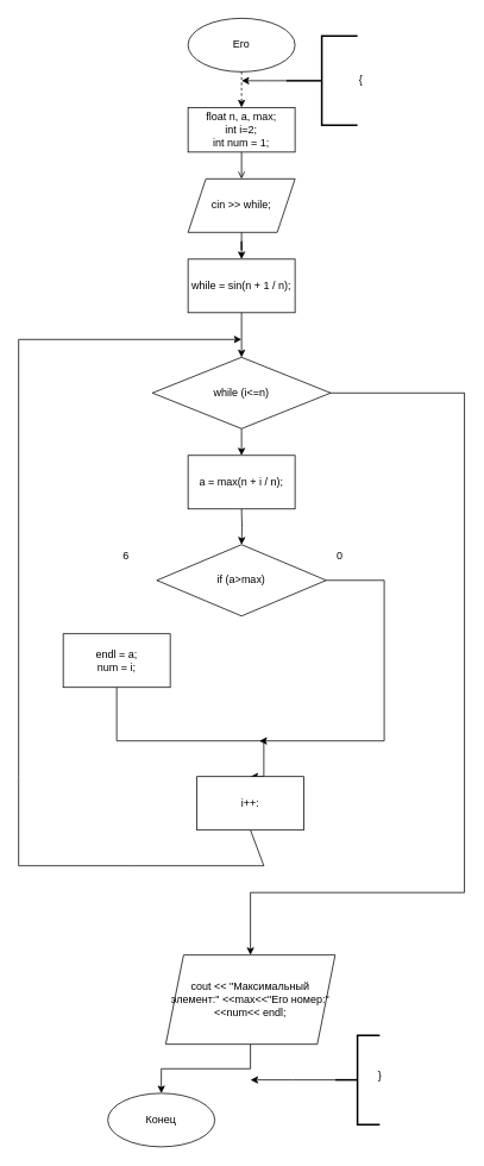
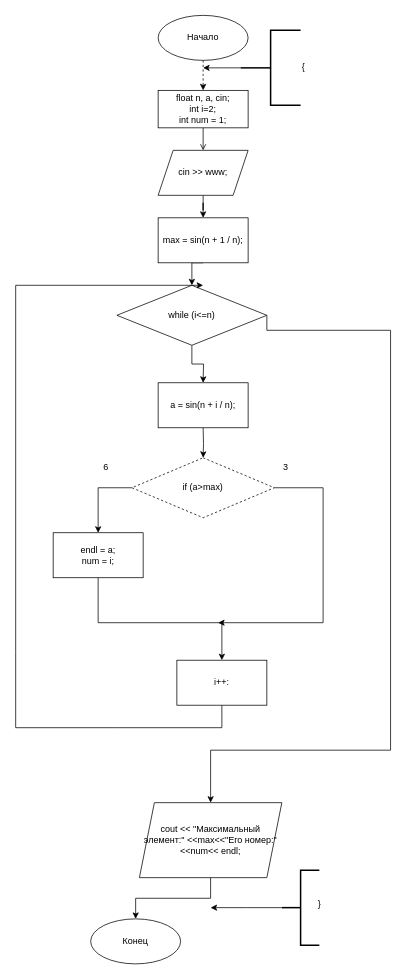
  <mxCell id="0" />
  <mxCell id="1" parent="0" />
  <mxCell id="2" style="edgeStyle=orthogonalEdgeStyle;rounded=0;orthogonalLoop=1;jettySize=auto;html=1;exitX=0.5;exitY=1;exitDx=0;exitDy=0;entryX=0.5;entryY=0;entryDx=0;entryDy=0;dashed=1;" edge="1" parent="1" source="3" target="5"><mxGeometry relative="1" as="geometry"><Array as="points"><mxPoint x="270" y="100" /><mxPoint x="270" y="100" /></Array></mxGeometry></mxCell>
- <mxCell id="3" value="Его" style="ellipse;whiteSpace=wrap;html=1;" vertex="1" parent="1"><mxGeometry x="210" y="20" width="120" height="60" as="geometry" /></mxCell>
+ <mxCell id="3" value="Начало" style="ellipse;whiteSpace=wrap;html=1;" vertex="1" parent="1"><mxGeometry x="210" y="20" width="120" height="60" as="geometry" /></mxCell>
  <mxCell id="4" style="edgeStyle=orthogonalEdgeStyle;rounded=0;orthogonalLoop=1;jettySize=auto;html=1;exitX=0.5;exitY=1;exitDx=0;exitDy=0;entryX=0.5;entryY=0;entryDx=0;entryDy=0;endArrow=open;" edge="1" parent="1" source="5" target="9"><mxGeometry relative="1" as="geometry" /></mxCell>
- <mxCell id="5" value="&lt;div&gt;float n, a, max;&lt;/div&gt;&lt;div&gt;int i=2;&lt;/div&gt;&lt;div&gt;int num = 1;&lt;/div&gt;" style="rounded=0;whiteSpace=wrap;html=1;" vertex="1" parent="1"><mxGeometry x="210" y="120" width="120" height="50" as="geometry" /></mxCell>
+ <mxCell id="5" value="&lt;div&gt;float n, a, cin;&lt;/div&gt;&lt;div&gt;int i=2;&lt;/div&gt;&lt;div&gt;int num = 1;&lt;/div&gt;" style="rounded=0;whiteSpace=wrap;html=1;" vertex="1" parent="1"><mxGeometry x="210" y="120" width="120" height="50" as="geometry" /></mxCell>
  <mxCell id="6" style="edgeStyle=orthogonalEdgeStyle;rounded=0;orthogonalLoop=1;jettySize=auto;html=1;exitX=0;exitY=0.5;exitDx=0;exitDy=0;exitPerimeter=0;" edge="1" parent="1" source="7"><mxGeometry relative="1" as="geometry"><mxPoint x="270" y="90" as="targetPoint" /></mxGeometry></mxCell>
  <mxCell id="7" value="{" style="strokeWidth=2;html=1;shape=mxgraph.flowchart.annotation_2;align=left;labelPosition=right;pointerEvents=1;" vertex="1" parent="1"><mxGeometry x="320" y="40" width="80" height="100" as="geometry" /></mxCell>
  <mxCell id="8" style="edgeStyle=orthogonalEdgeStyle;rounded=0;orthogonalLoop=1;jettySize=auto;html=1;exitX=0.5;exitY=1;exitDx=0;exitDy=0;" edge="1" parent="1" source="9" target="28"><mxGeometry relative="1" as="geometry" /></mxCell>
- <mxCell id="9" value="cin &amp;gt;&amp;gt; while;" style="shape=parallelogram;perimeter=parallelogramPerimeter;whiteSpace=wrap;html=1;fixedSize=1;" vertex="1" parent="1"><mxGeometry x="210" y="200" width="120" height="60" as="geometry" /></mxCell>
+ <mxCell id="9" value="cin &amp;gt;&amp;gt; www;" style="shape=parallelogram;perimeter=parallelogramPerimeter;whiteSpace=wrap;html=1;fixedSize=1;" vertex="1" parent="1"><mxGeometry x="210" y="200" width="120" height="60" as="geometry" /></mxCell>
  <mxCell id="10" style="edgeStyle=orthogonalEdgeStyle;rounded=0;orthogonalLoop=1;jettySize=auto;html=1;exitX=0.5;exitY=1;exitDx=0;exitDy=0;entryX=0.5;entryY=0;entryDx=0;entryDy=0;" edge="1" parent="1" source="12"><mxGeometry relative="1" as="geometry"><mxPoint x="270" y="510" as="targetPoint" /></mxGeometry></mxCell>
  <mxCell id="11" style="edgeStyle=orthogonalEdgeStyle;rounded=0;orthogonalLoop=1;jettySize=auto;html=1;exitX=1;exitY=0.5;exitDx=0;exitDy=0;entryX=0.5;entryY=0;entryDx=0;entryDy=0;" edge="1" parent="1" source="12" target="31"><mxGeometry relative="1" as="geometry"><mxPoint x="275" y="1062" as="targetPoint" /><Array as="points"><mxPoint x="520" y="440" /><mxPoint x="520" y="1000" /><mxPoint x="280" y="1000" /></Array></mxGeometry></mxCell>
- <mxCell id="12" value="while (i&amp;lt;=n)" style="rhombus;whiteSpace=wrap;html=1;" vertex="1" parent="1"><mxGeometry x="170" y="400" width="200" height="80" as="geometry" /></mxCell>
+ <mxCell id="12" value="while (i&amp;lt;=n)" style="rhombus;whiteSpace=wrap;html=1;" vertex="1" parent="1"><mxGeometry x="155" y="380" width="200" height="80" as="geometry" /></mxCell>
  <mxCell id="13" value="" style="edgeStyle=orthogonalEdgeStyle;rounded=0;orthogonalLoop=1;jettySize=auto;html=1;" edge="1" parent="1" target="16"><mxGeometry relative="1" as="geometry"><mxPoint x="270" y="570" as="sourcePoint" /></mxGeometry></mxCell>
+ <mxCell id="14" style="edgeStyle=orthogonalEdgeStyle;rounded=0;orthogonalLoop=1;jettySize=auto;html=1;exitX=0;exitY=0.5;exitDx=0;exitDy=0;entryX=0.5;entryY=0;entryDx=0;entryDy=0;" edge="1" parent="1" source="16" target="18"><mxGeometry relative="1" as="geometry" /></mxCell>
  <mxCell id="15" style="edgeStyle=orthogonalEdgeStyle;rounded=0;orthogonalLoop=1;jettySize=auto;html=1;exitX=1;exitY=0.5;exitDx=0;exitDy=0;" edge="1" parent="1" source="16"><mxGeometry relative="1" as="geometry"><mxPoint x="290" y="830" as="targetPoint" /><Array as="points"><mxPoint x="430" y="650" /><mxPoint x="430" y="830" /></Array></mxGeometry></mxCell>
- <mxCell id="16" value="if (a&amp;gt;max)" style="rhombus;whiteSpace=wrap;html=1;" vertex="1" parent="1"><mxGeometry x="175" y="610" width="190" height="80" as="geometry" /></mxCell>
+ <mxCell id="16" value="if (a&amp;gt;max)" style="rhombus;whiteSpace=wrap;html=1;dashed=1;" vertex="1" parent="1"><mxGeometry x="175" y="610" width="190" height="80" as="geometry" /></mxCell>
  <mxCell id="17" style="edgeStyle=orthogonalEdgeStyle;rounded=0;orthogonalLoop=1;jettySize=auto;html=1;exitX=0.5;exitY=1;exitDx=0;exitDy=0;entryX=0.5;entryY=0;entryDx=0;entryDy=0;" edge="1" parent="1" source="18" target="25"><mxGeometry relative="1" as="geometry"><mxPoint x="290" y="830" as="targetPoint" /><Array as="points"><mxPoint x="130" y="830" /><mxPoint x="295" y="830" /></Array></mxGeometry></mxCell>
  <mxCell id="18" value="&lt;div&gt;endl = a;&lt;/div&gt;&lt;div&gt;num = i;&lt;/div&gt;" style="rounded=0;whiteSpace=wrap;html=1;" vertex="1" parent="1"><mxGeometry x="70" y="710" width="120" height="60" as="geometry" /></mxCell>
  <mxCell id="19" value="6" style="text;html=1;align=center;verticalAlign=middle;resizable=0;points=[];autosize=1;strokeColor=none;fillColor=none;" vertex="1" parent="1"><mxGeometry x="125" y="608" width="30" height="30" as="geometry" /></mxCell>
  <mxCell id="20" value="" style="endArrow=classic;html=1;rounded=0;exitX=0.5;exitY=1;exitDx=0;exitDy=0;" edge="1" parent="1" source="25"><mxGeometry width="50" height="50" relative="1" as="geometry"><mxPoint x="330" y="930" as="sourcePoint" /><mxPoint x="270" y="380" as="targetPoint" /><Array as="points"><mxPoint x="295" y="970" /><mxPoint x="150" y="970" /><mxPoint x="20" y="970" /><mxPoint x="20" y="870" /><mxPoint x="20" y="380" /></Array></mxGeometry></mxCell>
  <mxCell id="21" value="Конец" style="ellipse;whiteSpace=wrap;html=1;" vertex="1" parent="1"><mxGeometry x="120" y="1225" width="120" height="60" as="geometry" /></mxCell>
  <mxCell id="22" style="edgeStyle=orthogonalEdgeStyle;rounded=0;orthogonalLoop=1;jettySize=auto;html=1;exitX=0;exitY=0.5;exitDx=0;exitDy=0;exitPerimeter=0;" edge="1" parent="1" source="23"><mxGeometry relative="1" as="geometry"><mxPoint x="280" y="1210" as="targetPoint" /></mxGeometry></mxCell>
  <mxCell id="23" value="" style="strokeWidth=2;html=1;shape=mxgraph.flowchart.annotation_2;align=left;labelPosition=right;pointerEvents=1;" vertex="1" parent="1"><mxGeometry x="375" y="1160" width="50" height="100" as="geometry" /></mxCell>
  <mxCell id="24" value="}" style="text;html=1;align=center;verticalAlign=middle;resizable=0;points=[];autosize=1;strokeColor=none;fillColor=none;" vertex="1" parent="1"><mxGeometry x="410" y="1190" width="30" height="30" as="geometry" /></mxCell>
- <mxCell id="25" value="i++:" style="rounded=0;whiteSpace=wrap;html=1;" vertex="1" parent="1"><mxGeometry x="220" y="870" width="120" height="60" as="geometry" /></mxCell>
- <mxCell id="26" value="0" style="text;html=1;align=center;verticalAlign=middle;resizable=0;points=[];autosize=1;strokeColor=none;fillColor=none;" vertex="1" parent="1"><mxGeometry x="365" y="608" width="30" height="30" as="geometry" /></mxCell>
+ <mxCell id="25" value="i++:" style="rounded=0;whiteSpace=wrap;html=1;" vertex="1" parent="1"><mxGeometry x="235" y="880" width="120" height="60" as="geometry" /></mxCell>
+ <mxCell id="26" value="3" style="text;html=1;align=center;verticalAlign=middle;resizable=0;points=[];autosize=1;strokeColor=none;fillColor=none;" vertex="1" parent="1"><mxGeometry x="365" y="608" width="30" height="30" as="geometry" /></mxCell>
  <mxCell id="27" style="edgeStyle=orthogonalEdgeStyle;rounded=0;orthogonalLoop=1;jettySize=auto;html=1;exitX=0.5;exitY=1;exitDx=0;exitDy=0;entryX=0.5;entryY=0;entryDx=0;entryDy=0;" edge="1" parent="1" source="28" target="12"><mxGeometry relative="1" as="geometry" /></mxCell>
- <mxCell id="28" value="while = sin(n + 1 / n);" style="rounded=0;whiteSpace=wrap;html=1;" vertex="1" parent="1"><mxGeometry x="210" y="290" width="120" height="60" as="geometry" /></mxCell>
- <mxCell id="29" value="a = max(n + i / n);" style="rounded=0;whiteSpace=wrap;html=1;" vertex="1" parent="1"><mxGeometry x="210" y="510" width="120" height="60" as="geometry" /></mxCell>
+ <mxCell id="28" value="max = sin(n + 1 / n);" style="rounded=0;whiteSpace=wrap;html=1;" vertex="1" parent="1"><mxGeometry x="210" y="290" width="120" height="60" as="geometry" /></mxCell>
+ <mxCell id="29" value="a = sin(n + i / n);" style="rounded=0;whiteSpace=wrap;html=1;" vertex="1" parent="1"><mxGeometry x="210" y="510" width="120" height="60" as="geometry" /></mxCell>
  <mxCell id="30" style="edgeStyle=orthogonalEdgeStyle;rounded=0;orthogonalLoop=1;jettySize=auto;html=1;exitX=0.5;exitY=1;exitDx=0;exitDy=0;entryX=0.5;entryY=0;entryDx=0;entryDy=0;" edge="1" parent="1" source="31" target="21"><mxGeometry relative="1" as="geometry" /></mxCell>
  <mxCell id="31" value="cout &amp;lt;&amp;lt; &quot;Максимальный элемент:&quot; &amp;lt;&amp;lt;max&amp;lt;&amp;lt;&quot;Его номер:&quot;&amp;lt;&amp;lt;num&amp;lt;&amp;lt; endl;" style="shape=parallelogram;perimeter=parallelogramPerimeter;whiteSpace=wrap;html=1;fixedSize=1;" vertex="1" parent="1"><mxGeometry x="185" y="1070" width="190" height="100" as="geometry" /></mxCell>
